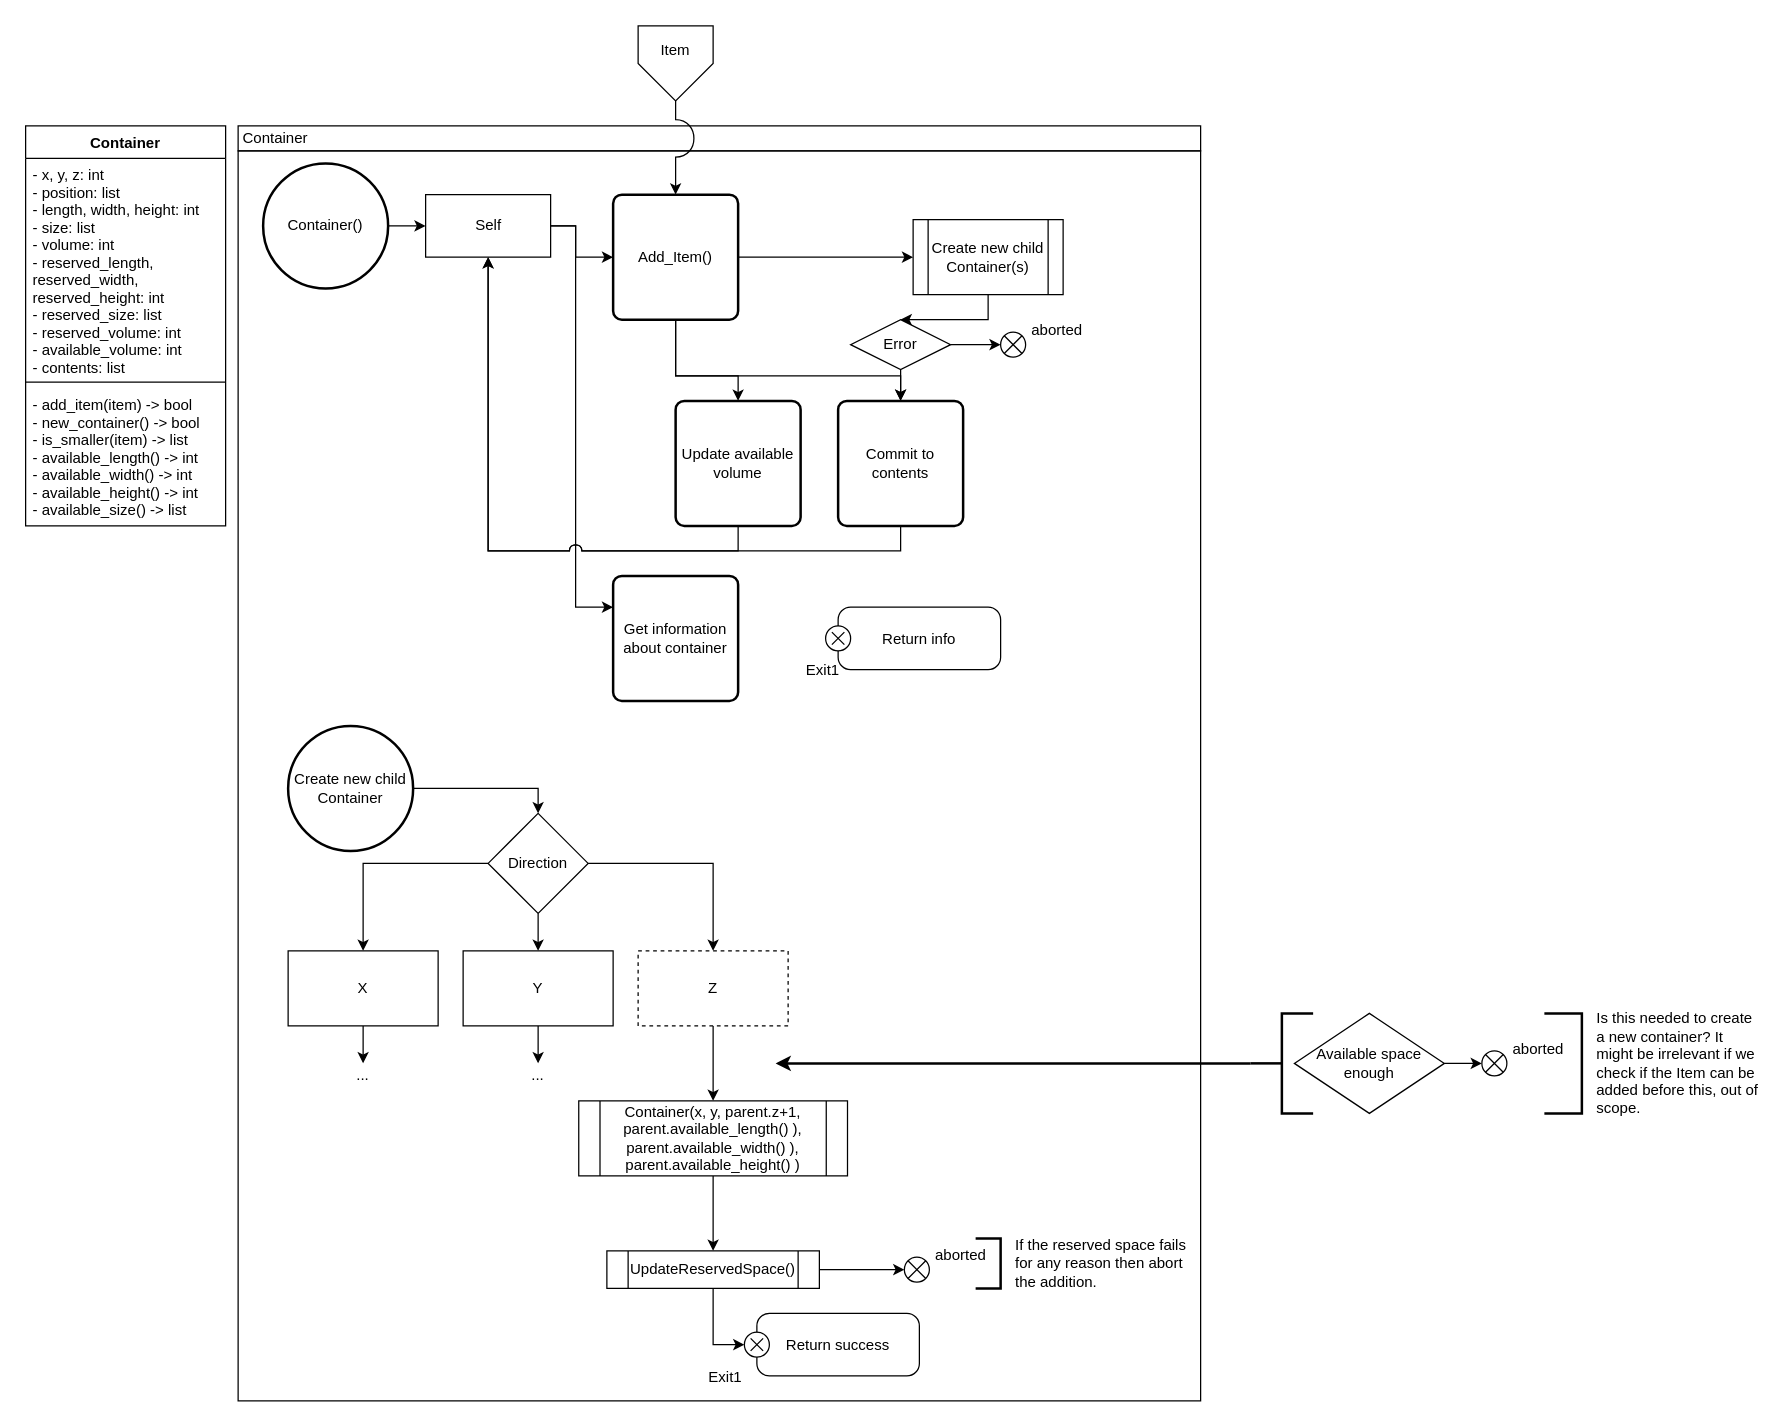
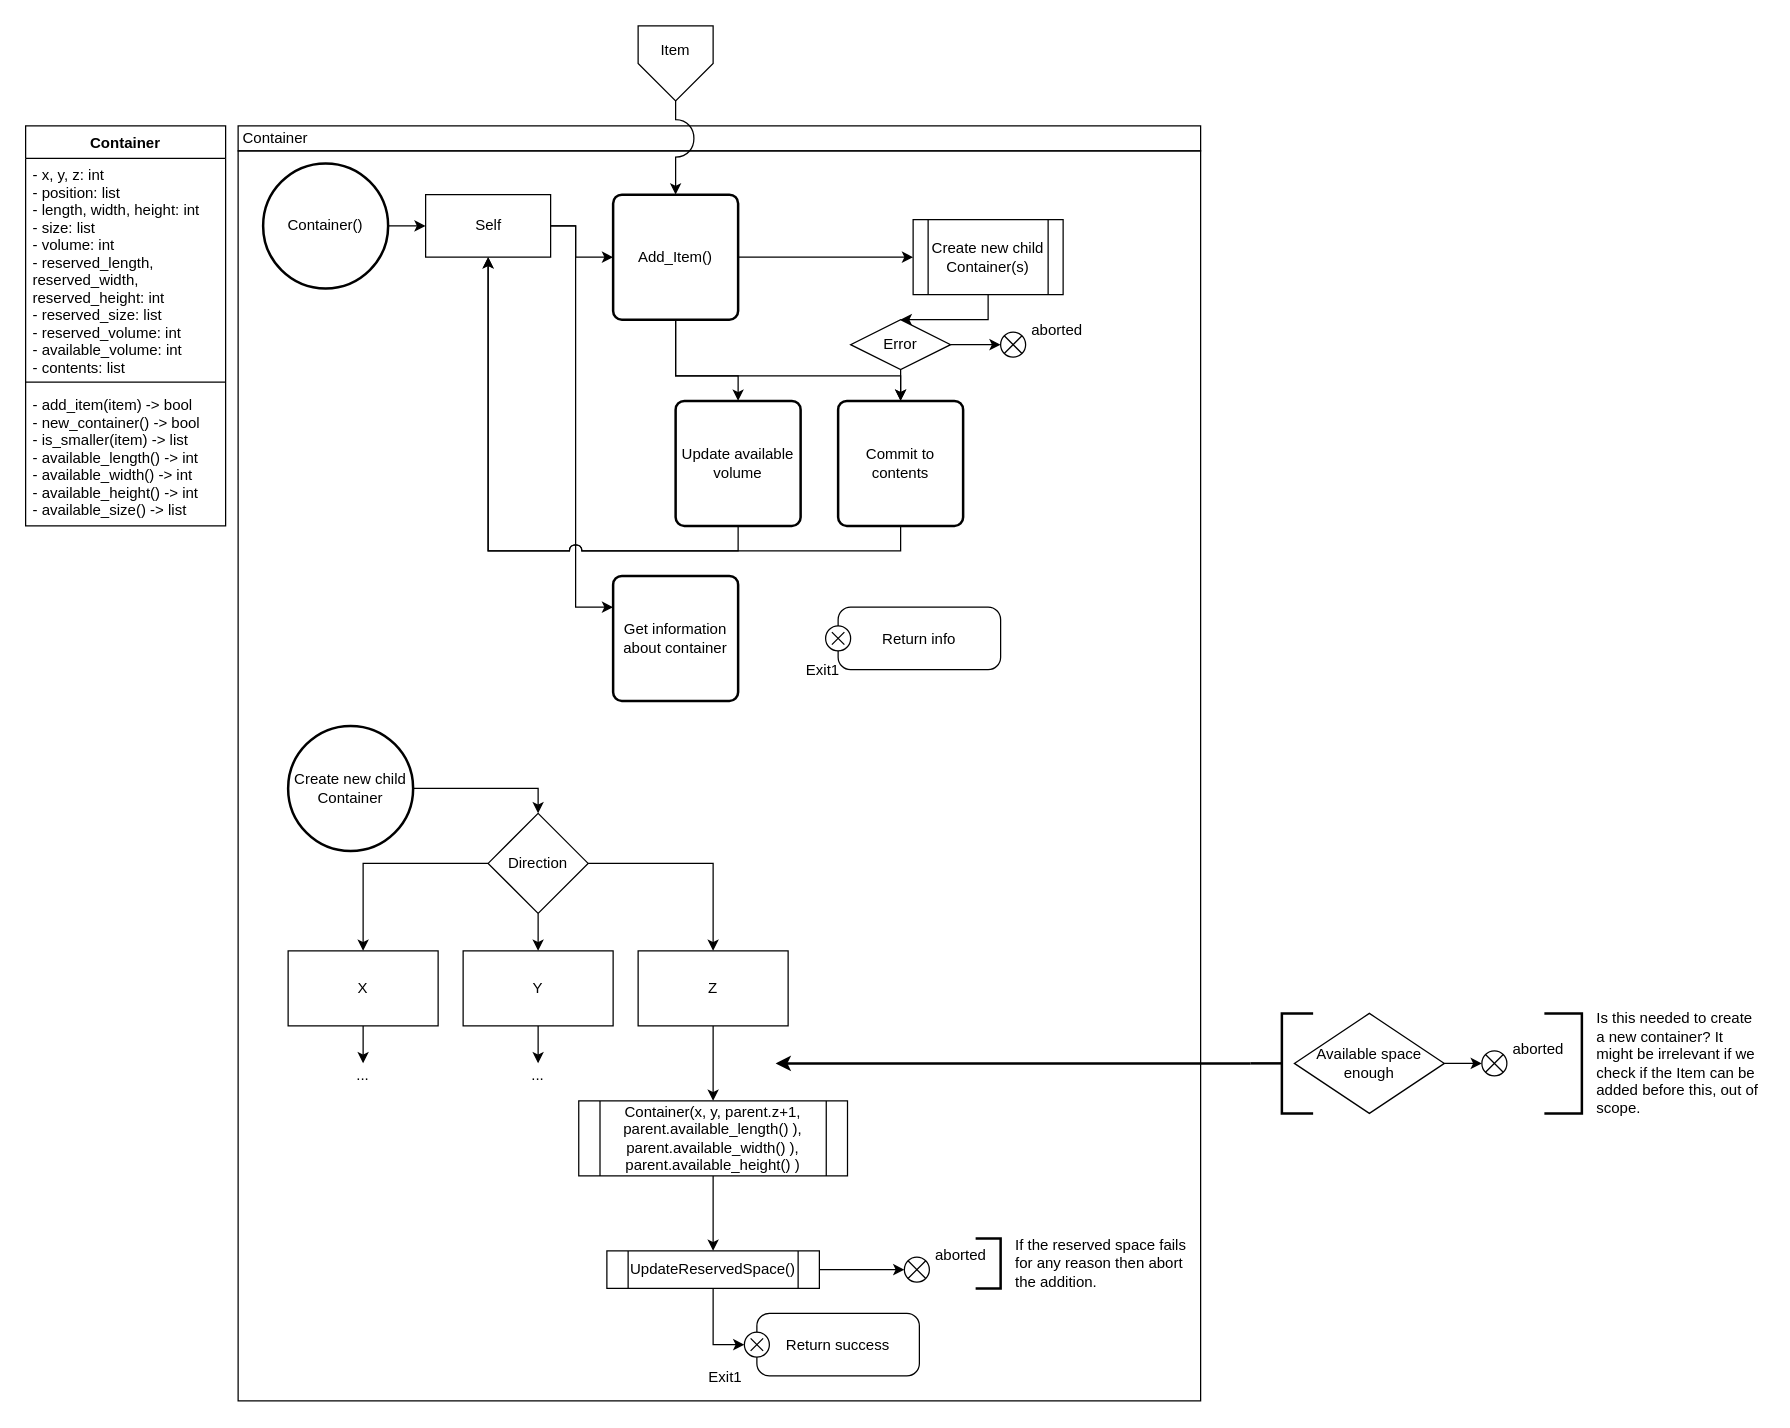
  <mxCell id="0" />
  <mxCell id="1" parent="0" />
  <mxCell id="2" value="" style="rounded=0;whiteSpace=wrap;html=1;fillColor=none;align=center;" vertex="1" parent="1"><mxGeometry x="190" y="100" width="770" height="20" as="geometry" /></mxCell>
  <mxCell id="3" value="" style="rounded=0;whiteSpace=wrap;html=1;align=center;fillColor=none;" vertex="1" parent="1"><mxGeometry x="190" y="120" width="770" height="1000" as="geometry" /></mxCell>
  <mxCell id="4" value="" style="endArrow=none;html=1;strokeColor=#FFFFFF;strokeWidth=1;entryX=0.312;entryY=0.5;entryDx=0;entryDy=0;entryPerimeter=0;exitX=0.443;exitY=0.5;exitDx=0;exitDy=0;exitPerimeter=0;" edge="1" parent="1"><mxGeometry width="50" height="50" relative="1" as="geometry"><mxPoint x="591.11" y="110" as="sourcePoint" /><mxPoint x="490.24" y="110" as="targetPoint" /></mxGeometry></mxCell>
  <mxCell id="5" value="" style="edgeStyle=orthogonalEdgeStyle;rounded=0;orthogonalLoop=1;jettySize=auto;html=1;" parent="1" source="6" target="14" edge="1"><mxGeometry relative="1" as="geometry" /></mxCell>
  <mxCell id="6" value="Container()" style="strokeWidth=2;html=1;shape=mxgraph.flowchart.start_2;whiteSpace=wrap;" parent="1" vertex="1"><mxGeometry x="210" y="130" width="100" height="100" as="geometry" /></mxCell>
  <mxCell id="7" value="" style="edgeStyle=orthogonalEdgeStyle;rounded=0;orthogonalLoop=1;jettySize=auto;html=1;" parent="1" source="10" target="11" edge="1"><mxGeometry relative="1" as="geometry"><Array as="points"><mxPoint x="540" y="300" /><mxPoint x="590" y="300" /></Array></mxGeometry></mxCell>
  <mxCell id="8" value="" style="edgeStyle=orthogonalEdgeStyle;rounded=0;orthogonalLoop=1;jettySize=auto;html=1;" parent="1" source="10" target="36" edge="1"><mxGeometry relative="1" as="geometry" /></mxCell>
  <mxCell id="9" style="edgeStyle=orthogonalEdgeStyle;rounded=0;orthogonalLoop=1;jettySize=auto;html=1;exitX=0.5;exitY=1;exitDx=0;exitDy=0;endArrow=classic;endFill=1;strokeWidth=1;" edge="1" parent="1" source="10" target="16"><mxGeometry relative="1" as="geometry"><Array as="points"><mxPoint x="540" y="300" /><mxPoint x="720" y="300" /></Array></mxGeometry></mxCell>
  <mxCell id="10" value="Add_Item()" style="rounded=1;whiteSpace=wrap;html=1;absoluteArcSize=1;arcSize=14;strokeWidth=2;" parent="1" vertex="1"><mxGeometry x="490" y="155" width="100" height="100" as="geometry" /></mxCell>
  <mxCell id="11" value="Update available volume" style="rounded=1;whiteSpace=wrap;html=1;absoluteArcSize=1;arcSize=14;strokeWidth=2;" parent="1" vertex="1"><mxGeometry x="540" y="320" width="100" height="100" as="geometry" /></mxCell>
  <mxCell id="12" style="edgeStyle=orthogonalEdgeStyle;rounded=0;jumpStyle=none;jumpSize=10;orthogonalLoop=1;jettySize=auto;html=1;" parent="1" source="14" target="10" edge="1"><mxGeometry relative="1" as="geometry"><Array as="points"><mxPoint x="460" y="180" /><mxPoint x="460" y="205" /></Array></mxGeometry></mxCell>
  <mxCell id="13" style="edgeStyle=orthogonalEdgeStyle;rounded=0;jumpStyle=none;jumpSize=10;orthogonalLoop=1;jettySize=auto;html=1;" parent="1" source="14" target="17" edge="1"><mxGeometry relative="1" as="geometry"><Array as="points"><mxPoint x="460" y="180" /><mxPoint x="460" y="485" /></Array></mxGeometry></mxCell>
  <mxCell id="14" value="Self" style="html=1;direction=west;" parent="1" vertex="1"><mxGeometry x="340" y="155" width="100" height="50" as="geometry" /></mxCell>
  <mxCell id="15" style="edgeStyle=orthogonalEdgeStyle;rounded=0;jumpStyle=arc;jumpSize=10;orthogonalLoop=1;jettySize=auto;html=1;exitX=0.5;exitY=1;exitDx=0;exitDy=0;" parent="1" source="16" target="14" edge="1"><mxGeometry relative="1" as="geometry" /></mxCell>
  <mxCell id="16" value="Commit to contents" style="rounded=1;whiteSpace=wrap;html=1;absoluteArcSize=1;arcSize=14;strokeWidth=2;" parent="1" vertex="1"><mxGeometry x="670" y="320" width="100" height="100" as="geometry" /></mxCell>
  <mxCell id="17" value="Get information&lt;br&gt;about container" style="rounded=1;whiteSpace=wrap;html=1;absoluteArcSize=1;arcSize=14;strokeWidth=2;" parent="1" vertex="1"><mxGeometry x="490" y="460" width="100" height="100" as="geometry" /></mxCell>
  <mxCell id="18" style="edgeStyle=orthogonalEdgeStyle;rounded=0;jumpStyle=arc;jumpSize=10;orthogonalLoop=1;jettySize=auto;html=1;exitX=0.5;exitY=1;exitDx=0;exitDy=0;" parent="1" source="11" target="14" edge="1"><mxGeometry relative="1" as="geometry" /></mxCell>
  <mxCell id="19" value="" style="edgeStyle=orthogonalEdgeStyle;rounded=0;orthogonalLoop=1;jettySize=auto;html=1;" parent="1" source="22" target="24" edge="1"><mxGeometry relative="1" as="geometry" /></mxCell>
  <mxCell id="20" style="edgeStyle=orthogonalEdgeStyle;rounded=0;orthogonalLoop=1;jettySize=auto;html=1;" parent="1" source="22" target="26" edge="1"><mxGeometry relative="1" as="geometry" /></mxCell>
  <mxCell id="21" style="edgeStyle=orthogonalEdgeStyle;rounded=0;orthogonalLoop=1;jettySize=auto;html=1;" parent="1" source="22" target="28" edge="1"><mxGeometry relative="1" as="geometry" /></mxCell>
  <mxCell id="22" value="Direction" style="rhombus;whiteSpace=wrap;html=1;" parent="1" vertex="1"><mxGeometry x="390" y="650" width="80" height="80" as="geometry" /></mxCell>
  <mxCell id="23" style="edgeStyle=orthogonalEdgeStyle;rounded=0;orthogonalLoop=1;jettySize=auto;html=1;" parent="1" source="24" target="30" edge="1"><mxGeometry relative="1" as="geometry" /></mxCell>
  <mxCell id="24" value="Y" style="rounded=0;whiteSpace=wrap;html=1;" parent="1" vertex="1"><mxGeometry x="370" y="760" width="120" height="60" as="geometry" /></mxCell>
  <mxCell id="25" style="edgeStyle=orthogonalEdgeStyle;rounded=0;orthogonalLoop=1;jettySize=auto;html=1;" parent="1" source="26" target="29" edge="1"><mxGeometry relative="1" as="geometry" /></mxCell>
  <mxCell id="26" value="X" style="rounded=0;whiteSpace=wrap;html=1;" parent="1" vertex="1"><mxGeometry x="230" y="760" width="120" height="60" as="geometry" /></mxCell>
  <mxCell id="27" value="" style="edgeStyle=orthogonalEdgeStyle;rounded=0;orthogonalLoop=1;jettySize=auto;html=1;" edge="1" parent="1" source="28" target="32"><mxGeometry relative="1" as="geometry" /></mxCell>
- <mxCell id="28" value="Z" style="rounded=0;whiteSpace=wrap;html=1;dashed=1;" parent="1" vertex="1"><mxGeometry x="510" y="760" width="120" height="60" as="geometry" /></mxCell>
+ <mxCell id="28" value="Z" style="rounded=0;whiteSpace=wrap;html=1;" parent="1" vertex="1"><mxGeometry x="510" y="760" width="120" height="60" as="geometry" /></mxCell>
  <mxCell id="29" value="..." style="text;html=1;strokeColor=none;fillColor=none;align=center;verticalAlign=middle;whiteSpace=wrap;rounded=0;" parent="1" vertex="1"><mxGeometry x="270" y="850" width="40" height="20" as="geometry" /></mxCell>
  <mxCell id="30" value="..." style="text;html=1;strokeColor=none;fillColor=none;align=center;verticalAlign=middle;whiteSpace=wrap;rounded=0;" parent="1" vertex="1"><mxGeometry x="410" y="850" width="40" height="20" as="geometry" /></mxCell>
  <mxCell id="31" style="edgeStyle=orthogonalEdgeStyle;rounded=0;orthogonalLoop=1;jettySize=auto;html=1;" edge="1" parent="1" source="32" target="45"><mxGeometry relative="1" as="geometry" /></mxCell>
  <mxCell id="32" value="Container(x, y, parent.z+1,&lt;br&gt;parent.available_length() ),&lt;br&gt;parent.available_width() ), &lt;br&gt;parent.available_height() )" style="shape=process;whiteSpace=wrap;html=1;backgroundOutline=1;size=0.081;" parent="1" vertex="1"><mxGeometry x="462.5" y="880" width="215" height="60" as="geometry" /></mxCell>
  <mxCell id="33" value="Return info" style="shape=umlState;rounded=1;verticalAlign=middle;spacingTop=0;absoluteArcSize=1;arcSize=10;umlStateConnection=connPointRefExit;boundedLbl=1;" parent="1" vertex="1"><mxGeometry x="660" y="485" width="140" height="50" as="geometry" /></mxCell>
  <mxCell id="34" value="Exit1" style="text;verticalAlign=middle;align=center;" parent="1" vertex="1"><mxGeometry x="633" y="525" width="50" height="20" as="geometry" /></mxCell>
  <mxCell id="35" style="edgeStyle=orthogonalEdgeStyle;rounded=0;orthogonalLoop=1;jettySize=auto;html=1;exitX=0.5;exitY=1;exitDx=0;exitDy=0;entryX=0.5;entryY=0;entryDx=0;entryDy=0;endArrow=classic;endFill=1;strokeWidth=1;" edge="1" parent="1" source="36" target="56"><mxGeometry relative="1" as="geometry" /></mxCell>
  <mxCell id="36" value="Create new child Container(s)" style="shape=process;whiteSpace=wrap;html=1;backgroundOutline=1;" parent="1" vertex="1"><mxGeometry x="730" y="175" width="120" height="60" as="geometry" /></mxCell>
  <mxCell id="37" style="edgeStyle=orthogonalEdgeStyle;rounded=0;orthogonalLoop=1;jettySize=auto;html=1;entryX=0.5;entryY=0;entryDx=0;entryDy=0;" parent="1" source="38" target="22" edge="1"><mxGeometry relative="1" as="geometry" /></mxCell>
  <mxCell id="38" value="Create new child Container" style="strokeWidth=2;html=1;shape=mxgraph.flowchart.start_2;whiteSpace=wrap;" parent="1" vertex="1"><mxGeometry x="230" y="580" width="100" height="100" as="geometry" /></mxCell>
  <mxCell id="39" value="" style="edgeStyle=orthogonalEdgeStyle;rounded=0;orthogonalLoop=1;jettySize=auto;html=1;" edge="1" parent="1" source="40" target="41"><mxGeometry relative="1" as="geometry" /></mxCell>
  <mxCell id="40" value="Available space enough" style="rhombus;whiteSpace=wrap;html=1;" vertex="1" parent="1"><mxGeometry x="1035" y="810" width="120" height="80" as="geometry" /></mxCell>
  <mxCell id="41" value="aborted" style="shape=mxgraph.sysml.flowFinal;labelPosition=right;verticalLabelPosition=top;spacingTop=5;spacingLeft=3;align=left;verticalAlign=top;resizable=0;" vertex="1" parent="1"><mxGeometry x="1185" y="840" width="20" height="20" as="geometry" /></mxCell>
  <mxCell id="42" value="Is this needed to create a new container? It might be irrelevant if we check if the Item can be added before this, out of scope." style="text;html=1;strokeColor=none;fillColor=none;align=left;verticalAlign=middle;whiteSpace=wrap;rounded=0;" vertex="1" parent="1"><mxGeometry x="1275" y="810" width="135" height="80" as="geometry" /></mxCell>
  <mxCell id="43" style="edgeStyle=orthogonalEdgeStyle;rounded=0;orthogonalLoop=1;jettySize=auto;html=1;entryX=0;entryY=0.5;entryDx=0;entryDy=0;entryPerimeter=0;endArrow=classic;endFill=1;strokeWidth=1;" edge="1" parent="1" source="45" target="46"><mxGeometry relative="1" as="geometry" /></mxCell>
  <mxCell id="44" style="edgeStyle=orthogonalEdgeStyle;rounded=0;orthogonalLoop=1;jettySize=auto;html=1;endArrow=classic;endFill=1;strokeWidth=1;entryX=0;entryY=0.5;entryDx=0;entryDy=0;" edge="1" parent="1" source="45" target="52"><mxGeometry relative="1" as="geometry" /></mxCell>
  <mxCell id="45" value="UpdateReservedSpace()" style="shape=process;whiteSpace=wrap;html=1;backgroundOutline=1;align=left;" vertex="1" parent="1"><mxGeometry x="485" y="1000" width="170" height="30" as="geometry" /></mxCell>
  <mxCell id="46" value="aborted" style="shape=mxgraph.sysml.flowFinal;labelPosition=right;verticalLabelPosition=top;spacingTop=5;spacingLeft=3;align=left;verticalAlign=top;resizable=0;" vertex="1" parent="1"><mxGeometry x="723" y="1005" width="20" height="20" as="geometry" /></mxCell>
  <mxCell id="47" style="edgeStyle=orthogonalEdgeStyle;rounded=0;jumpStyle=none;jumpSize=30;orthogonalLoop=1;jettySize=auto;html=1;exitX=0;exitY=0.5;exitDx=0;exitDy=0;exitPerimeter=0;endArrow=classic;endFill=1;strokeWidth=2;" edge="1" parent="1" source="48"><mxGeometry relative="1" as="geometry"><mxPoint x="620" y="850" as="targetPoint" /></mxGeometry></mxCell>
  <mxCell id="48" value="" style="strokeWidth=2;html=1;shape=mxgraph.flowchart.annotation_2;align=left;labelPosition=right;pointerEvents=1;" vertex="1" parent="1"><mxGeometry x="1000" y="810" width="50" height="80" as="geometry" /></mxCell>
  <mxCell id="49" value="" style="strokeWidth=2;html=1;shape=mxgraph.flowchart.annotation_1;align=left;pointerEvents=1;rotation=-180;" vertex="1" parent="1"><mxGeometry x="1235" y="810" width="30" height="80" as="geometry" /></mxCell>
  <mxCell id="50" value="" style="strokeWidth=2;html=1;shape=mxgraph.flowchart.annotation_1;align=left;pointerEvents=1;rotation=-180;" vertex="1" parent="1"><mxGeometry x="780" y="990" width="20" height="40" as="geometry" /></mxCell>
  <mxCell id="51" value="If the reserved space fails for any reason then abort the addition." style="text;html=1;strokeColor=none;fillColor=none;align=left;verticalAlign=middle;whiteSpace=wrap;rounded=0;" vertex="1" parent="1"><mxGeometry x="810" y="990" width="140" height="40" as="geometry" /></mxCell>
  <mxCell id="52" value="Return success" style="shape=umlState;rounded=1;verticalAlign=middle;spacingTop=0;absoluteArcSize=1;arcSize=10;umlStateConnection=connPointRefExit;boundedLbl=1;align=center;" vertex="1" parent="1"><mxGeometry x="595" y="1050" width="140" height="50" as="geometry" /></mxCell>
  <mxCell id="53" value="Exit1" style="text;verticalAlign=middle;align=center;" vertex="1" parent="1"><mxGeometry x="555" y="1090" width="50" height="20" as="geometry" /></mxCell>
  <mxCell id="54" style="edgeStyle=orthogonalEdgeStyle;rounded=0;orthogonalLoop=1;jettySize=auto;html=1;endArrow=classic;endFill=1;strokeWidth=1;" edge="1" parent="1" source="56" target="16"><mxGeometry relative="1" as="geometry" /></mxCell>
  <mxCell id="55" style="edgeStyle=orthogonalEdgeStyle;rounded=0;orthogonalLoop=1;jettySize=auto;html=1;entryX=0;entryY=0.5;entryDx=0;entryDy=0;entryPerimeter=0;endArrow=classic;endFill=1;strokeWidth=1;" edge="1" parent="1" source="56" target="57"><mxGeometry relative="1" as="geometry" /></mxCell>
  <mxCell id="56" value="Error" style="rhombus;whiteSpace=wrap;html=1;align=center;" vertex="1" parent="1"><mxGeometry x="680" y="255" width="80" height="40" as="geometry" /></mxCell>
  <mxCell id="57" value="aborted" style="shape=mxgraph.sysml.flowFinal;labelPosition=right;verticalLabelPosition=top;spacingTop=5;spacingLeft=3;align=left;verticalAlign=top;resizable=0;" vertex="1" parent="1"><mxGeometry x="800" y="265" width="20" height="20" as="geometry" /></mxCell>
  <mxCell id="58" style="edgeStyle=orthogonalEdgeStyle;rounded=0;jumpStyle=arc;orthogonalLoop=1;jettySize=auto;html=1;endArrow=classic;endFill=1;strokeWidth=1;exitX=0.5;exitY=1;exitDx=0;exitDy=0;jumpSize=30;" edge="1" parent="1" source="59" target="10"><mxGeometry relative="1" as="geometry"><mxPoint x="540" y="100" as="sourcePoint" /></mxGeometry></mxCell>
  <mxCell id="59" value="" style="verticalLabelPosition=bottom;verticalAlign=top;html=1;shape=offPageConnector;rounded=0;size=0.5;fillColor=none;align=center;" vertex="1" parent="1"><mxGeometry x="510" y="20" width="60" height="60" as="geometry" /></mxCell>
  <mxCell id="60" value="Item" style="text;html=1;strokeColor=none;fillColor=none;align=center;verticalAlign=middle;whiteSpace=wrap;rounded=0;" vertex="1" parent="1"><mxGeometry x="520" y="30" width="40" height="20" as="geometry" /></mxCell>
  <mxCell id="61" value="Container" style="swimlane;fontStyle=1;align=center;verticalAlign=top;childLayout=stackLayout;horizontal=1;startSize=26;horizontalStack=0;resizeParent=1;resizeParentMax=0;resizeLast=0;collapsible=1;marginBottom=0;fillColor=none;" vertex="1" parent="1"><mxGeometry x="20" y="100" width="160" height="320" as="geometry" /></mxCell>
  <mxCell id="62" value="- x, y, z: int&#10;- position: list&#10;- length, width, height: int&#10;- size: list&#10;- volume: int&#10;- reserved_length, &#10;reserved_width, &#10;reserved_height: int&#10;- reserved_size: list&#10;- reserved_volume: int&#10;- available_volume: int&#10;- contents: list" style="text;strokeColor=none;fillColor=none;align=left;verticalAlign=top;spacingLeft=4;spacingRight=4;overflow=hidden;rotatable=0;points=[[0,0.5],[1,0.5]];portConstraint=eastwest;" vertex="1" parent="61"><mxGeometry y="26" width="160" height="174" as="geometry" /></mxCell>
  <mxCell id="63" value="" style="line;strokeWidth=1;fillColor=none;align=left;verticalAlign=middle;spacingTop=-1;spacingLeft=3;spacingRight=3;rotatable=0;labelPosition=right;points=[];portConstraint=eastwest;" vertex="1" parent="61"><mxGeometry y="200" width="160" height="10" as="geometry" /></mxCell>
  <mxCell id="64" value="- add_item(item) -&gt; bool&#10;- new_container() -&gt; bool&#10;- is_smaller(item) -&gt; list&#10;- available_length() -&gt; int&#10;- available_width() -&gt; int&#10;- available_height() -&gt; int&#10;- available_size() -&gt; list" style="text;strokeColor=none;fillColor=none;align=left;verticalAlign=top;spacingLeft=4;spacingRight=4;overflow=hidden;rotatable=0;points=[[0,0.5],[1,0.5]];portConstraint=eastwest;" vertex="1" parent="61"><mxGeometry y="210" width="160" height="110" as="geometry" /></mxCell>
  <mxCell id="65" value="Container" style="text;html=1;strokeColor=none;fillColor=none;align=center;verticalAlign=middle;whiteSpace=wrap;rounded=0;" vertex="1" parent="1"><mxGeometry x="190" y="100" width="60" height="20" as="geometry" /></mxCell>
